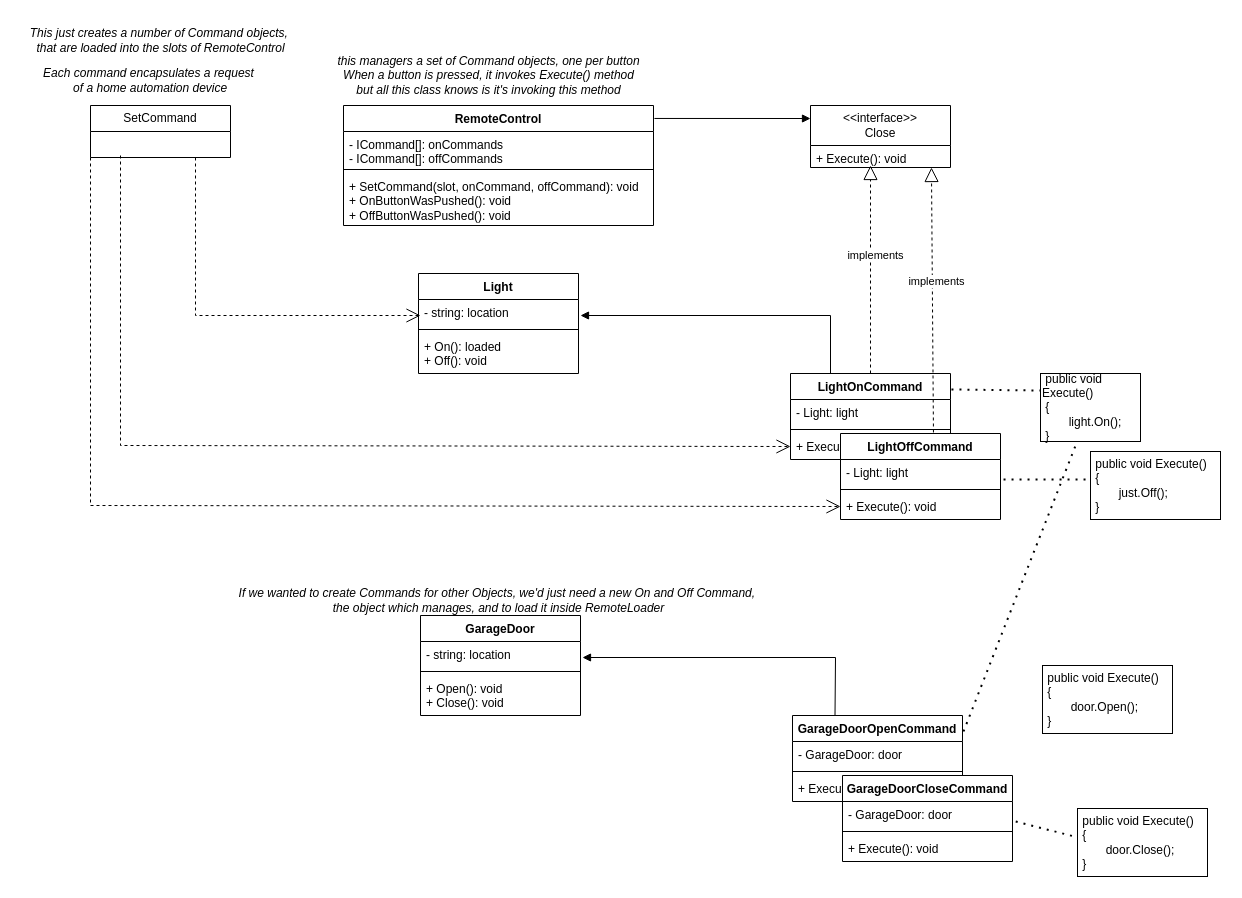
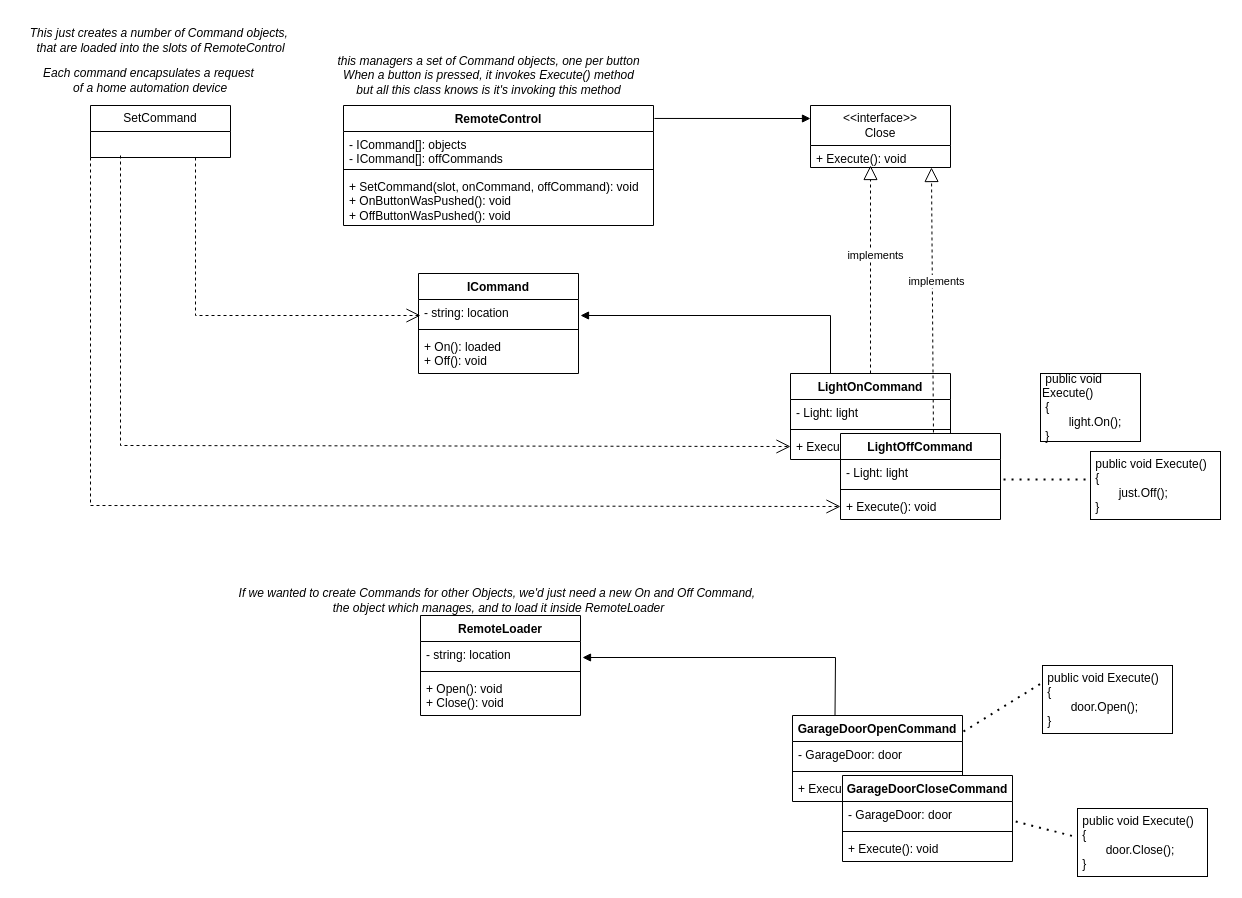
  <mxCell id="0" />
  <mxCell id="1" parent="0" />
  <mxCell id="2" value="LightOnCommand" style="swimlane;fontStyle=1;align=center;verticalAlign=top;childLayout=stackLayout;horizontal=1;startSize=26;horizontalStack=0;resizeParent=1;resizeParentMax=0;resizeLast=0;collapsible=1;marginBottom=0;whiteSpace=wrap;html=1;" vertex="1" parent="1"><mxGeometry x="790" y="373" width="160" height="86" as="geometry" /></mxCell>
  <mxCell id="3" value="- Light: light" style="text;strokeColor=none;fillColor=none;align=left;verticalAlign=top;spacingLeft=4;spacingRight=4;overflow=hidden;rotatable=0;points=[[0,0.5],[1,0.5]];portConstraint=eastwest;whiteSpace=wrap;html=1;" vertex="1" parent="2"><mxGeometry y="26" width="160" height="26" as="geometry" /></mxCell>
  <mxCell id="4" value="" style="line;strokeWidth=1;fillColor=none;align=left;verticalAlign=middle;spacingTop=-1;spacingLeft=3;spacingRight=3;rotatable=0;labelPosition=right;points=[];portConstraint=eastwest;strokeColor=inherit;" vertex="1" parent="2"><mxGeometry y="52" width="160" height="8" as="geometry" /></mxCell>
  <mxCell id="5" value="+ Execute(): void" style="text;strokeColor=none;fillColor=none;align=left;verticalAlign=top;spacingLeft=4;spacingRight=4;overflow=hidden;rotatable=0;points=[[0,0.5],[1,0.5]];portConstraint=eastwest;whiteSpace=wrap;html=1;" vertex="1" parent="2"><mxGeometry y="60" width="160" height="26" as="geometry" /></mxCell>
  <mxCell id="6" value="SetCommand" style="swimlane;fontStyle=0;childLayout=stackLayout;horizontal=1;startSize=26;fillColor=none;horizontalStack=0;resizeParent=1;resizeParentMax=0;resizeLast=0;collapsible=1;marginBottom=0;whiteSpace=wrap;html=1;" vertex="1" parent="1"><mxGeometry x="90" y="105" width="140" height="52" as="geometry" /></mxCell>
  <mxCell id="7" value="RemoteControl" style="swimlane;fontStyle=1;align=center;verticalAlign=top;childLayout=stackLayout;horizontal=1;startSize=26;horizontalStack=0;resizeParent=1;resizeParentMax=0;resizeLast=0;collapsible=1;marginBottom=0;whiteSpace=wrap;html=1;" vertex="1" parent="1"><mxGeometry x="343" y="105" width="310" height="120" as="geometry" /></mxCell>
- <mxCell id="8" value="- ICommand[]: onCommands&lt;div&gt;&lt;div&gt;- ICommand[]: offCommands&lt;/div&gt;&lt;/div&gt;" style="text;strokeColor=none;fillColor=none;align=left;verticalAlign=top;spacingLeft=4;spacingRight=4;overflow=hidden;rotatable=0;points=[[0,0.5],[1,0.5]];portConstraint=eastwest;whiteSpace=wrap;html=1;" vertex="1" parent="7"><mxGeometry y="26" width="310" height="34" as="geometry" /></mxCell>
+ <mxCell id="8" value="- ICommand[]: objects&lt;div&gt;&lt;div&gt;- ICommand[]: offCommands&lt;/div&gt;&lt;/div&gt;" style="text;strokeColor=none;fillColor=none;align=left;verticalAlign=top;spacingLeft=4;spacingRight=4;overflow=hidden;rotatable=0;points=[[0,0.5],[1,0.5]];portConstraint=eastwest;whiteSpace=wrap;html=1;" vertex="1" parent="7"><mxGeometry y="26" width="310" height="34" as="geometry" /></mxCell>
  <mxCell id="9" value="" style="line;strokeWidth=1;fillColor=none;align=left;verticalAlign=middle;spacingTop=-1;spacingLeft=3;spacingRight=3;rotatable=0;labelPosition=right;points=[];portConstraint=eastwest;strokeColor=inherit;" vertex="1" parent="7"><mxGeometry y="60" width="310" height="8" as="geometry" /></mxCell>
  <mxCell id="10" value="+ SetCommand(slot, onCommand, offCommand): void&lt;div&gt;+ OnButtonWasPushed(): void&lt;/div&gt;&lt;div&gt;+ OffButtonWasPushed(): void&lt;/div&gt;" style="text;strokeColor=none;fillColor=none;align=left;verticalAlign=top;spacingLeft=4;spacingRight=4;overflow=hidden;rotatable=0;points=[[0,0.5],[1,0.5]];portConstraint=eastwest;whiteSpace=wrap;html=1;" vertex="1" parent="7"><mxGeometry y="68" width="310" height="52" as="geometry" /></mxCell>
  <mxCell id="11" value="&amp;lt;&amp;lt;interface&amp;gt;&amp;gt;&lt;div&gt;Close&lt;/div&gt;" style="swimlane;fontStyle=0;childLayout=stackLayout;horizontal=1;startSize=40;fillColor=none;horizontalStack=0;resizeParent=1;resizeParentMax=0;resizeLast=0;collapsible=1;marginBottom=0;whiteSpace=wrap;html=1;" vertex="1" parent="1"><mxGeometry x="810" y="105" width="140" height="62" as="geometry" /></mxCell>
  <mxCell id="12" value="+ Execute(): void" style="text;strokeColor=none;fillColor=none;align=left;verticalAlign=top;spacingLeft=4;spacingRight=4;overflow=hidden;rotatable=0;points=[[0,0.5],[1,0.5]];portConstraint=eastwest;whiteSpace=wrap;html=1;" vertex="1" parent="11"><mxGeometry y="40" width="140" height="22" as="geometry" /></mxCell>
  <mxCell id="13" value="LightOffCommand" style="swimlane;fontStyle=1;align=center;verticalAlign=top;childLayout=stackLayout;horizontal=1;startSize=26;horizontalStack=0;resizeParent=1;resizeParentMax=0;resizeLast=0;collapsible=1;marginBottom=0;whiteSpace=wrap;html=1;" vertex="1" parent="1"><mxGeometry x="840" y="433" width="160" height="86" as="geometry" /></mxCell>
  <mxCell id="14" value="- Light: light" style="text;strokeColor=none;fillColor=none;align=left;verticalAlign=top;spacingLeft=4;spacingRight=4;overflow=hidden;rotatable=0;points=[[0,0.5],[1,0.5]];portConstraint=eastwest;whiteSpace=wrap;html=1;" vertex="1" parent="13"><mxGeometry y="26" width="160" height="26" as="geometry" /></mxCell>
  <mxCell id="15" value="" style="line;strokeWidth=1;fillColor=none;align=left;verticalAlign=middle;spacingTop=-1;spacingLeft=3;spacingRight=3;rotatable=0;labelPosition=right;points=[];portConstraint=eastwest;strokeColor=inherit;" vertex="1" parent="13"><mxGeometry y="52" width="160" height="8" as="geometry" /></mxCell>
  <mxCell id="16" value="+ Execute(): void" style="text;strokeColor=none;fillColor=none;align=left;verticalAlign=top;spacingLeft=4;spacingRight=4;overflow=hidden;rotatable=0;points=[[0,0.5],[1,0.5]];portConstraint=eastwest;whiteSpace=wrap;html=1;" vertex="1" parent="13"><mxGeometry y="60" width="160" height="26" as="geometry" /></mxCell>
- <mxCell id="17" value="Light" style="swimlane;fontStyle=1;align=center;verticalAlign=top;childLayout=stackLayout;horizontal=1;startSize=26;horizontalStack=0;resizeParent=1;resizeParentMax=0;resizeLast=0;collapsible=1;marginBottom=0;whiteSpace=wrap;html=1;" vertex="1" parent="1"><mxGeometry x="418" y="273" width="160" height="100" as="geometry" /></mxCell>
+ <mxCell id="17" value="ICommand" style="swimlane;fontStyle=1;align=center;verticalAlign=top;childLayout=stackLayout;horizontal=1;startSize=26;horizontalStack=0;resizeParent=1;resizeParentMax=0;resizeLast=0;collapsible=1;marginBottom=0;whiteSpace=wrap;html=1;" vertex="1" parent="1"><mxGeometry x="418" y="273" width="160" height="100" as="geometry" /></mxCell>
  <mxCell id="18" value="- string: location" style="text;strokeColor=none;fillColor=none;align=left;verticalAlign=top;spacingLeft=4;spacingRight=4;overflow=hidden;rotatable=0;points=[[0,0.5],[1,0.5]];portConstraint=eastwest;whiteSpace=wrap;html=1;" vertex="1" parent="17"><mxGeometry y="26" width="160" height="26" as="geometry" /></mxCell>
  <mxCell id="19" value="" style="line;strokeWidth=1;fillColor=none;align=left;verticalAlign=middle;spacingTop=-1;spacingLeft=3;spacingRight=3;rotatable=0;labelPosition=right;points=[];portConstraint=eastwest;strokeColor=inherit;" vertex="1" parent="17"><mxGeometry y="52" width="160" height="8" as="geometry" /></mxCell>
  <mxCell id="20" value="+ On(): loaded&lt;div&gt;+ Off(): void&lt;/div&gt;" style="text;strokeColor=none;fillColor=none;align=left;verticalAlign=top;spacingLeft=4;spacingRight=4;overflow=hidden;rotatable=0;points=[[0,0.5],[1,0.5]];portConstraint=eastwest;whiteSpace=wrap;html=1;" vertex="1" parent="17"><mxGeometry y="60" width="160" height="40" as="geometry" /></mxCell>
  <mxCell id="21" value="" style="endArrow=block;dashed=1;endFill=0;endSize=12;html=1;rounded=0;exitX=0.5;exitY=0;exitDx=0;exitDy=0;" edge="1" parent="1" source="2"><mxGeometry width="160" relative="1" as="geometry"><mxPoint x="1110" y="313" as="sourcePoint" /><mxPoint x="870" y="165" as="targetPoint" /></mxGeometry></mxCell>
  <mxCell id="22" value="implements" style="edgeLabel;html=1;align=center;verticalAlign=middle;resizable=0;points=[];" vertex="1" connectable="0" parent="21"><mxGeometry x="0.14" y="-4" relative="1" as="geometry"><mxPoint as="offset" /></mxGeometry></mxCell>
  <mxCell id="23" value="" style="endArrow=block;dashed=1;endFill=0;endSize=12;html=1;rounded=0;exitX=0.581;exitY=-0.012;exitDx=0;exitDy=0;entryX=0.864;entryY=1;entryDx=0;entryDy=0;entryPerimeter=0;exitPerimeter=0;" edge="1" parent="1" source="13" target="12"><mxGeometry width="160" relative="1" as="geometry"><mxPoint x="880" y="285" as="sourcePoint" /><mxPoint x="880" y="182" as="targetPoint" /></mxGeometry></mxCell>
  <mxCell id="24" value="implements" style="edgeLabel;html=1;align=center;verticalAlign=middle;resizable=0;points=[];" vertex="1" connectable="0" parent="23"><mxGeometry x="0.14" y="-4" relative="1" as="geometry"><mxPoint as="offset" /></mxGeometry></mxCell>
  <mxCell id="25" value="" style="html=1;verticalAlign=bottom;endArrow=block;curved=0;rounded=0;exitX=1.003;exitY=0.108;exitDx=0;exitDy=0;exitPerimeter=0;" edge="1" parent="1" source="7"><mxGeometry x="-0.0" width="80" relative="1" as="geometry"><mxPoint x="1010" y="164.5" as="sourcePoint" /><mxPoint x="810" y="118" as="targetPoint" /><mxPoint as="offset" /></mxGeometry></mxCell>
  <mxCell id="26" value="" style="html=1;verticalAlign=bottom;endArrow=block;curved=0;rounded=0;exitX=0.25;exitY=0;exitDx=0;exitDy=0;" edge="1" parent="1" source="2"><mxGeometry x="-0.0" width="80" relative="1" as="geometry"><mxPoint x="664" y="128" as="sourcePoint" /><mxPoint x="580" y="315" as="targetPoint" /><mxPoint as="offset" /><Array as="points"><mxPoint x="830" y="315" /></Array></mxGeometry></mxCell>
  <mxCell id="27" value="&amp;nbsp;public void Execute()&amp;nbsp;&lt;div&gt;&amp;nbsp;{&lt;div&gt;&lt;span style=&quot;white-space: pre;&quot;&gt;&#09;&lt;/span&gt;light.On();&lt;/div&gt;&lt;div&gt;&amp;nbsp;}&lt;/div&gt;&lt;/div&gt;" style="html=1;whiteSpace=wrap;align=left;" vertex="1" parent="1"><mxGeometry x="1040" y="373" width="100" height="68" as="geometry" /></mxCell>
  <mxCell id="28" value="&amp;nbsp;public void Execute()&amp;nbsp;&lt;div&gt;&amp;nbsp;{&lt;div&gt;&lt;span style=&quot;white-space: pre;&quot;&gt;&#09;&lt;/span&gt;just.Off();&lt;/div&gt;&lt;div&gt;&amp;nbsp;}&lt;/div&gt;&lt;/div&gt;" style="html=1;whiteSpace=wrap;align=left;" vertex="1" parent="1"><mxGeometry x="1090" y="451" width="130" height="68" as="geometry" /></mxCell>
- <mxCell id="29" value="" style="endArrow=none;dashed=1;html=1;dashPattern=1 3;strokeWidth=2;rounded=0;exitX=1.006;exitY=0.186;exitDx=0;exitDy=0;exitPerimeter=0;entryX=0;entryY=0.25;entryDx=0;entryDy=0;" edge="1" parent="1" source="2" target="27"><mxGeometry width="50" height="50" relative="1" as="geometry"><mxPoint x="910" y="633" as="sourcePoint" /><mxPoint x="1030" y="389" as="targetPoint" /></mxGeometry></mxCell>
  <mxCell id="30" value="" style="endArrow=none;dashed=1;html=1;dashPattern=1 3;strokeWidth=2;rounded=0;exitX=1.019;exitY=0.769;exitDx=0;exitDy=0;entryX=-0.023;entryY=0.412;entryDx=0;entryDy=0;entryPerimeter=0;exitPerimeter=0;" edge="1" parent="1" source="14" target="28"><mxGeometry width="50" height="50" relative="1" as="geometry"><mxPoint x="961" y="399" as="sourcePoint" /><mxPoint x="1050" y="400" as="targetPoint" /></mxGeometry></mxCell>
  <mxCell id="31" value="" style="endArrow=open;endSize=12;dashed=1;html=1;rounded=0;exitX=0.75;exitY=1;exitDx=0;exitDy=0;" edge="1" parent="1" source="6"><mxGeometry width="160" relative="1" as="geometry"><mxPoint x="183" y="485" as="sourcePoint" /><mxPoint x="420" y="315" as="targetPoint" /><Array as="points"><mxPoint x="195" y="315" /></Array></mxGeometry></mxCell>
  <mxCell id="32" value="" style="endArrow=open;endSize=12;dashed=1;html=1;rounded=0;entryX=0;entryY=0.5;entryDx=0;entryDy=0;" edge="1" parent="1" target="5"><mxGeometry width="160" relative="1" as="geometry"><mxPoint x="120" y="155" as="sourcePoint" /><mxPoint x="430" y="325" as="targetPoint" /><Array as="points"><mxPoint x="120" y="445" /></Array></mxGeometry></mxCell>
  <mxCell id="33" value="" style="endArrow=open;endSize=12;dashed=1;html=1;rounded=0;entryX=0;entryY=0.5;entryDx=0;entryDy=0;exitX=0;exitY=1;exitDx=0;exitDy=0;" edge="1" parent="1" source="6" target="16"><mxGeometry width="160" relative="1" as="geometry"><mxPoint x="130" y="165" as="sourcePoint" /><mxPoint x="800" y="456" as="targetPoint" /><Array as="points"><mxPoint x="90" y="505" /></Array></mxGeometry></mxCell>
  <mxCell id="34" value="&lt;i&gt;This just creates a number of Command objects,&amp;nbsp;&lt;/i&gt;&lt;div&gt;&lt;i&gt;that are loaded into the slots of RemoteControl&lt;/i&gt;&lt;/div&gt;" style="text;html=1;align=center;verticalAlign=middle;resizable=0;points=[];autosize=1;strokeColor=none;fillColor=none;" vertex="1" parent="1"><mxGeometry x="20" y="20" width="280" height="40" as="geometry" /></mxCell>
  <mxCell id="35" value="&lt;i&gt;Each command encapsulates a request&lt;/i&gt;&lt;div&gt;&lt;i&gt;&amp;nbsp;of a home automation device&lt;/i&gt;&lt;/div&gt;" style="text;html=1;align=center;verticalAlign=middle;resizable=0;points=[];autosize=1;strokeColor=none;fillColor=none;" vertex="1" parent="1"><mxGeometry x="33" y="60" width="230" height="40" as="geometry" /></mxCell>
  <mxCell id="36" value="&lt;i&gt;this managers a set of Command objects, one per button&lt;/i&gt;&lt;div&gt;&lt;i&gt;When a button is pressed, it invokes Execute() method&lt;/i&gt;&lt;/div&gt;&lt;div&gt;&lt;i&gt;but all this class knows is it's invoking this method&lt;/i&gt;&lt;/div&gt;" style="text;html=1;align=center;verticalAlign=middle;resizable=0;points=[];autosize=1;strokeColor=none;fillColor=none;" vertex="1" parent="1"><mxGeometry x="323" y="45" width="330" height="60" as="geometry" /></mxCell>
  <mxCell id="37" value="&lt;i&gt;If we wanted to create Commands for other Objects, we'd just need a new On and Off Command,&amp;nbsp;&lt;/i&gt;&lt;div&gt;&lt;i&gt;the object which manages, and to load it inside RemoteLoader&lt;/i&gt;&lt;/div&gt;" style="text;html=1;align=center;verticalAlign=middle;resizable=0;points=[];autosize=1;strokeColor=none;fillColor=none;" vertex="1" parent="1"><mxGeometry x="228" y="580" width="540" height="40" as="geometry" /></mxCell>
  <mxCell id="38" value="GarageDoorOpenCommand" style="swimlane;fontStyle=1;align=center;verticalAlign=top;childLayout=stackLayout;horizontal=1;startSize=26;horizontalStack=0;resizeParent=1;resizeParentMax=0;resizeLast=0;collapsible=1;marginBottom=0;whiteSpace=wrap;html=1;" vertex="1" parent="1"><mxGeometry x="792" y="715" width="170" height="86" as="geometry" /></mxCell>
  <mxCell id="39" value="- GarageDoor: door" style="text;strokeColor=none;fillColor=none;align=left;verticalAlign=top;spacingLeft=4;spacingRight=4;overflow=hidden;rotatable=0;points=[[0,0.5],[1,0.5]];portConstraint=eastwest;whiteSpace=wrap;html=1;" vertex="1" parent="38"><mxGeometry y="26" width="170" height="26" as="geometry" /></mxCell>
  <mxCell id="40" value="" style="line;strokeWidth=1;fillColor=none;align=left;verticalAlign=middle;spacingTop=-1;spacingLeft=3;spacingRight=3;rotatable=0;labelPosition=right;points=[];portConstraint=eastwest;strokeColor=inherit;" vertex="1" parent="38"><mxGeometry y="52" width="170" height="8" as="geometry" /></mxCell>
  <mxCell id="41" value="+ Execute(): void" style="text;strokeColor=none;fillColor=none;align=left;verticalAlign=top;spacingLeft=4;spacingRight=4;overflow=hidden;rotatable=0;points=[[0,0.5],[1,0.5]];portConstraint=eastwest;whiteSpace=wrap;html=1;" vertex="1" parent="38"><mxGeometry y="60" width="170" height="26" as="geometry" /></mxCell>
  <mxCell id="42" value="GarageDoorCloseCommand" style="swimlane;fontStyle=1;align=center;verticalAlign=top;childLayout=stackLayout;horizontal=1;startSize=26;horizontalStack=0;resizeParent=1;resizeParentMax=0;resizeLast=0;collapsible=1;marginBottom=0;whiteSpace=wrap;html=1;" vertex="1" parent="1"><mxGeometry x="842" y="775" width="170" height="86" as="geometry" /></mxCell>
  <mxCell id="43" value="- GarageDoor: door" style="text;strokeColor=none;fillColor=none;align=left;verticalAlign=top;spacingLeft=4;spacingRight=4;overflow=hidden;rotatable=0;points=[[0,0.5],[1,0.5]];portConstraint=eastwest;whiteSpace=wrap;html=1;" vertex="1" parent="42"><mxGeometry y="26" width="170" height="26" as="geometry" /></mxCell>
  <mxCell id="44" value="" style="line;strokeWidth=1;fillColor=none;align=left;verticalAlign=middle;spacingTop=-1;spacingLeft=3;spacingRight=3;rotatable=0;labelPosition=right;points=[];portConstraint=eastwest;strokeColor=inherit;" vertex="1" parent="42"><mxGeometry y="52" width="170" height="8" as="geometry" /></mxCell>
  <mxCell id="45" value="+ Execute(): void" style="text;strokeColor=none;fillColor=none;align=left;verticalAlign=top;spacingLeft=4;spacingRight=4;overflow=hidden;rotatable=0;points=[[0,0.5],[1,0.5]];portConstraint=eastwest;whiteSpace=wrap;html=1;" vertex="1" parent="42"><mxGeometry y="60" width="170" height="26" as="geometry" /></mxCell>
- <mxCell id="46" value="GarageDoor" style="swimlane;fontStyle=1;align=center;verticalAlign=top;childLayout=stackLayout;horizontal=1;startSize=26;horizontalStack=0;resizeParent=1;resizeParentMax=0;resizeLast=0;collapsible=1;marginBottom=0;whiteSpace=wrap;html=1;" vertex="1" parent="1"><mxGeometry x="420" y="615" width="160" height="100" as="geometry" /></mxCell>
+ <mxCell id="46" value="RemoteLoader" style="swimlane;fontStyle=1;align=center;verticalAlign=top;childLayout=stackLayout;horizontal=1;startSize=26;horizontalStack=0;resizeParent=1;resizeParentMax=0;resizeLast=0;collapsible=1;marginBottom=0;whiteSpace=wrap;html=1;" vertex="1" parent="1"><mxGeometry x="420" y="615" width="160" height="100" as="geometry" /></mxCell>
  <mxCell id="47" value="- string: location" style="text;strokeColor=none;fillColor=none;align=left;verticalAlign=top;spacingLeft=4;spacingRight=4;overflow=hidden;rotatable=0;points=[[0,0.5],[1,0.5]];portConstraint=eastwest;whiteSpace=wrap;html=1;" vertex="1" parent="46"><mxGeometry y="26" width="160" height="26" as="geometry" /></mxCell>
  <mxCell id="48" value="" style="line;strokeWidth=1;fillColor=none;align=left;verticalAlign=middle;spacingTop=-1;spacingLeft=3;spacingRight=3;rotatable=0;labelPosition=right;points=[];portConstraint=eastwest;strokeColor=inherit;" vertex="1" parent="46"><mxGeometry y="52" width="160" height="8" as="geometry" /></mxCell>
  <mxCell id="49" value="+ Open(): void&lt;div&gt;+ Close(): void&lt;/div&gt;" style="text;strokeColor=none;fillColor=none;align=left;verticalAlign=top;spacingLeft=4;spacingRight=4;overflow=hidden;rotatable=0;points=[[0,0.5],[1,0.5]];portConstraint=eastwest;whiteSpace=wrap;html=1;" vertex="1" parent="46"><mxGeometry y="60" width="160" height="40" as="geometry" /></mxCell>
  <mxCell id="50" value="" style="html=1;verticalAlign=bottom;endArrow=block;curved=0;rounded=0;exitX=0.25;exitY=0;exitDx=0;exitDy=0;" edge="1" parent="1" source="38"><mxGeometry x="-0.0" width="80" relative="1" as="geometry"><mxPoint x="666" y="470" as="sourcePoint" /><mxPoint x="582" y="657" as="targetPoint" /><mxPoint as="offset" /><Array as="points"><mxPoint x="835" y="657" /></Array></mxGeometry></mxCell>
  <mxCell id="51" value="&amp;nbsp;public void Execute()&amp;nbsp;&lt;div&gt;&amp;nbsp;{&lt;div&gt;&lt;span style=&quot;white-space: pre;&quot;&gt;&#09;&lt;/span&gt;door.Open();&lt;/div&gt;&lt;div&gt;&amp;nbsp;}&lt;/div&gt;&lt;/div&gt;" style="html=1;whiteSpace=wrap;align=left;" vertex="1" parent="1"><mxGeometry x="1042" y="665" width="130" height="68" as="geometry" /></mxCell>
  <mxCell id="52" value="&amp;nbsp;public void Execute()&amp;nbsp;&lt;div&gt;&amp;nbsp;{&lt;div&gt;&lt;span style=&quot;white-space: pre;&quot;&gt;&#09;&lt;/span&gt;door.Close();&lt;/div&gt;&lt;div&gt;&amp;nbsp;}&lt;/div&gt;&lt;/div&gt;" style="html=1;whiteSpace=wrap;align=left;" vertex="1" parent="1"><mxGeometry x="1077" y="808" width="130" height="68" as="geometry" /></mxCell>
- <mxCell id="53" value="" style="endArrow=none;dashed=1;html=1;dashPattern=1 3;strokeWidth=2;rounded=0;exitX=1.006;exitY=0.186;exitDx=0;exitDy=0;exitPerimeter=0;" edge="1" parent="1" source="38" target="27"><mxGeometry width="50" height="50" relative="1" as="geometry"><mxPoint x="912" y="975" as="sourcePoint" /><mxPoint x="1032" y="731" as="targetPoint" /></mxGeometry></mxCell>
+ <mxCell id="53" value="" style="endArrow=none;dashed=1;html=1;dashPattern=1 3;strokeWidth=2;rounded=0;exitX=1.006;exitY=0.186;exitDx=0;exitDy=0;exitPerimeter=0;entryX=0;entryY=0.25;entryDx=0;entryDy=0;" edge="1" parent="1" source="38" target="51"><mxGeometry width="50" height="50" relative="1" as="geometry"><mxPoint x="912" y="975" as="sourcePoint" /><mxPoint x="1032" y="731" as="targetPoint" /></mxGeometry></mxCell>
  <mxCell id="54" value="" style="endArrow=none;dashed=1;html=1;dashPattern=1 3;strokeWidth=2;rounded=0;exitX=1.019;exitY=0.769;exitDx=0;exitDy=0;entryX=-0.023;entryY=0.412;entryDx=0;entryDy=0;entryPerimeter=0;exitPerimeter=0;" edge="1" parent="1" source="43" target="52"><mxGeometry width="50" height="50" relative="1" as="geometry"><mxPoint x="963" y="741" as="sourcePoint" /><mxPoint x="1052" y="742" as="targetPoint" /></mxGeometry></mxCell>
